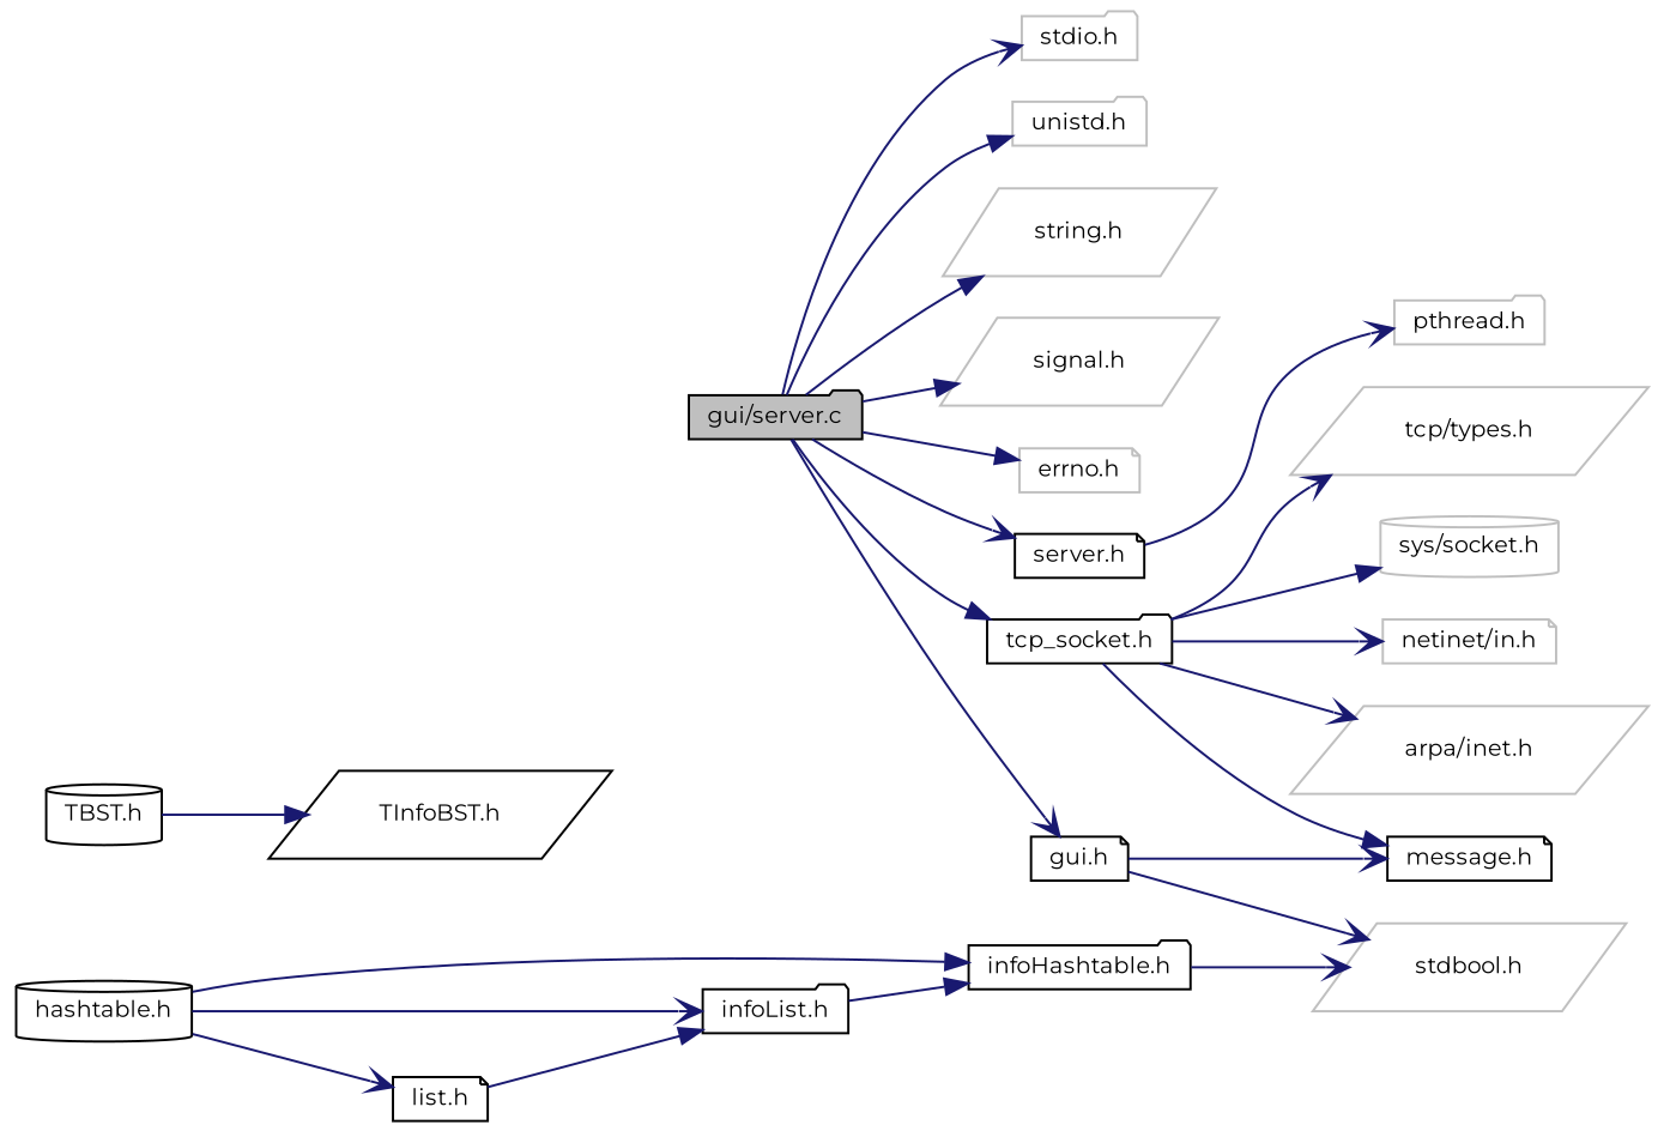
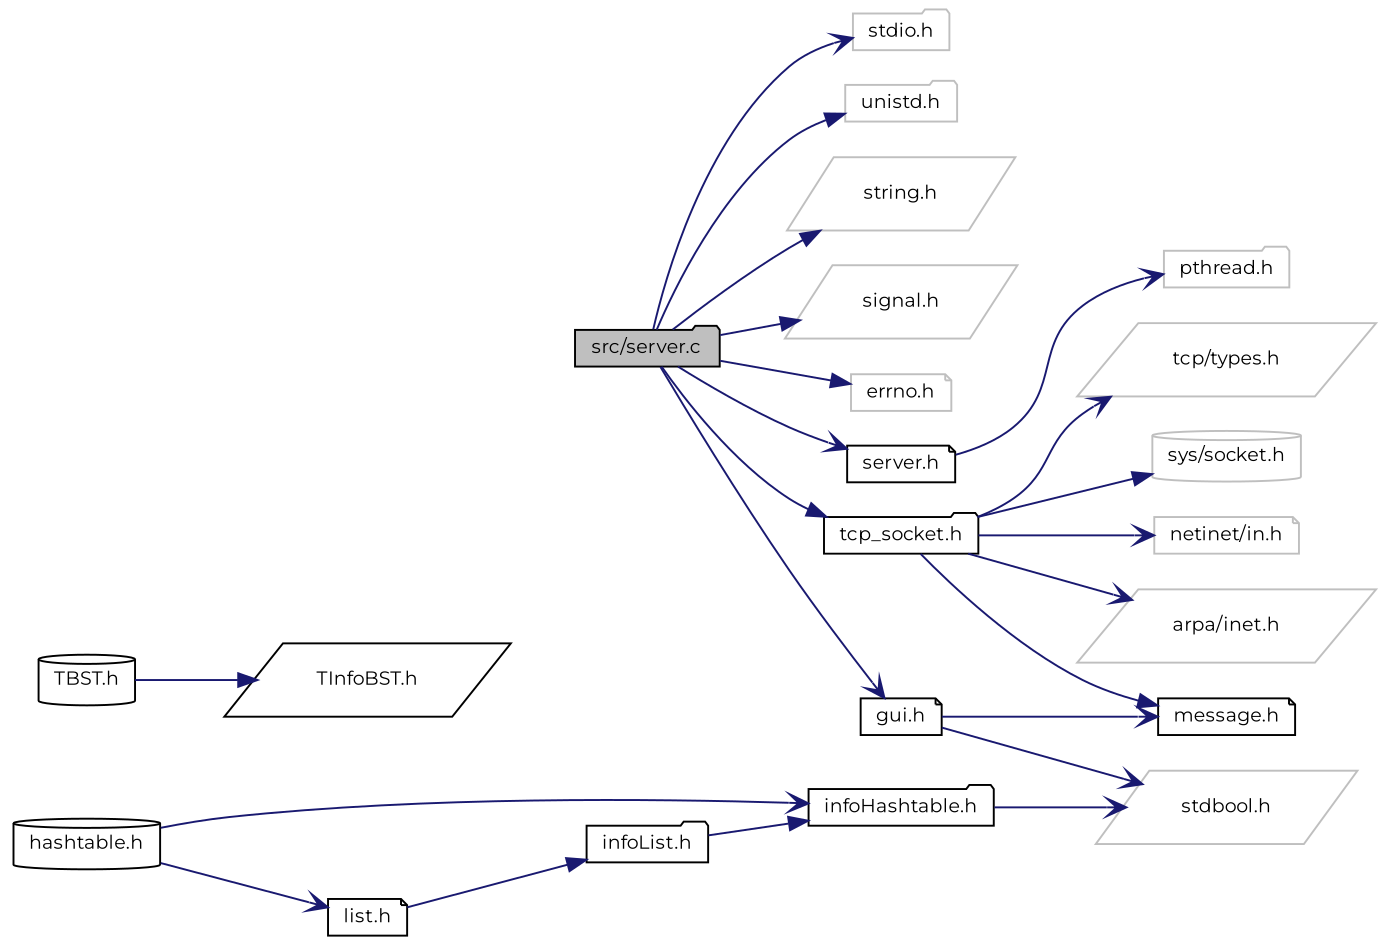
  digraph {
    fontname=Montserrat
    rankdir=LR
    node [color=black fillcolor=white fontname=Montserrat fontsize=10 shape=folder style=filled]
    edge [arrowhead=vee color=midnightblue fontname=Montserrat fontsize=10 labelfontname=Helvetica labelfontsize=10 style=solid]
-   n1 [fillcolor=grey75 fontcolor=black height=0.2 label="gui/server.c" width=0.4]
+   n1 [fillcolor=grey75 fontcolor=black height=0.2 label="src/server.c" width=0.4]
    n2 [color=grey75 height=0.2 label="stdio.h" width=0.4]
    n3 [color=grey75 height=0.2 label="unistd.h" width=0.4]
    n4 [color=grey75 height=0.2 label="string.h" shape=parallelogram width=0.4]
    n5 [color=grey75 height=0.2 label="signal.h" shape=parallelogram width=0.4]
    n6 [color=grey75 height=0.2 label="errno.h" shape=note width=0.4]
    n7 [height=0.2 label="server.h" shape=note width=0.4]
    n8 [height=0.2 label="tcp_socket.h" width=0.4]
    n9 [height=0.2 label="gui.h" shape=note width=0.4]
    n10 [color=grey75 height=0.2 label="pthread.h" width=0.4]
    n11 [height=0.2 label="message.h" shape=note width=0.4]
    n12 [color=grey75 height=0.2 label="tcp/types.h" shape=parallelogram width=0.4]
    n13 [color=grey75 height=0.2 label="sys/socket.h" shape=cylinder width=0.4]
    n14 [color=grey75 height=0.2 label="netinet/in.h" shape=note width=0.4]
    n15 [color=grey75 height=0.2 label="arpa/inet.h" shape=parallelogram width=0.4]
    n16 [color=grey75 height=0.2 label="stdbool.h" shape=parallelogram width=0.4]
    n17 [height=0.2 label="hashtable.h" shape=cylinder width=0.4]
    n18 [height=0.2 label="infoHashtable.h" width=0.4]
    n19 [height=0.2 label="infoList.h" width=0.4]
    n20 [height=0.2 label="list.h" shape=note width=0.4]
    n21 [height=0.2 label="TBST.h" shape=cylinder width=0.4]
    n22 [height=0.2 label="TInfoBST.h" shape=parallelogram width=0.4]
    n1 -> n2
    n1 -> n3 [arrowhead=normal]
    n1 -> n4 [arrowhead=normal]
    n1 -> n5 [arrowhead=normal]
    n1 -> n6 [arrowhead=normal]
    n1 -> n7
    n1 -> n8 [arrowhead=normal]
    n1 -> n9
    n7 -> n10
    n8 -> n11 [arrowhead=normal]
    n8 -> n12
    n8 -> n13 [arrowhead=normal]
    n8 -> n14
    n8 -> n15
    n9 -> n11
    n9 -> n16
-   n17 -> n18 [arrowhead=normal]
-   n17 -> n19
+   n17 -> n18
    n17 -> n20
    n18 -> n16
    n19 -> n18 [arrowhead=normal]
    n20 -> n19 [arrowhead=normal]
    n21 -> n22 [arrowhead=normal]
  }
